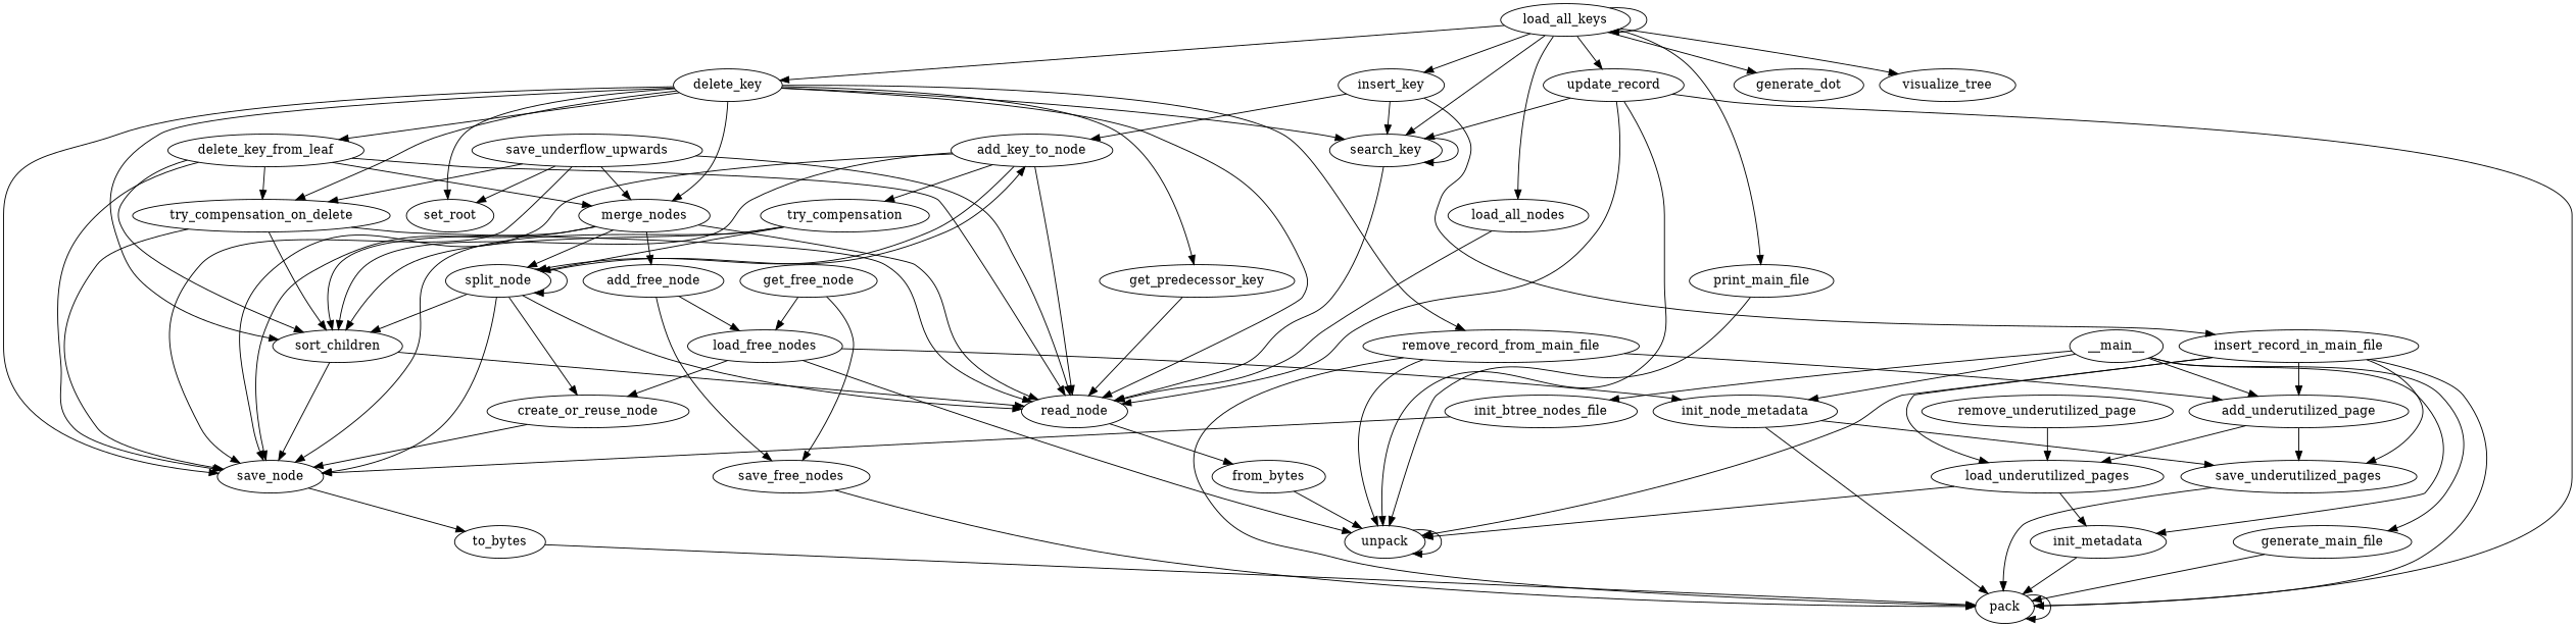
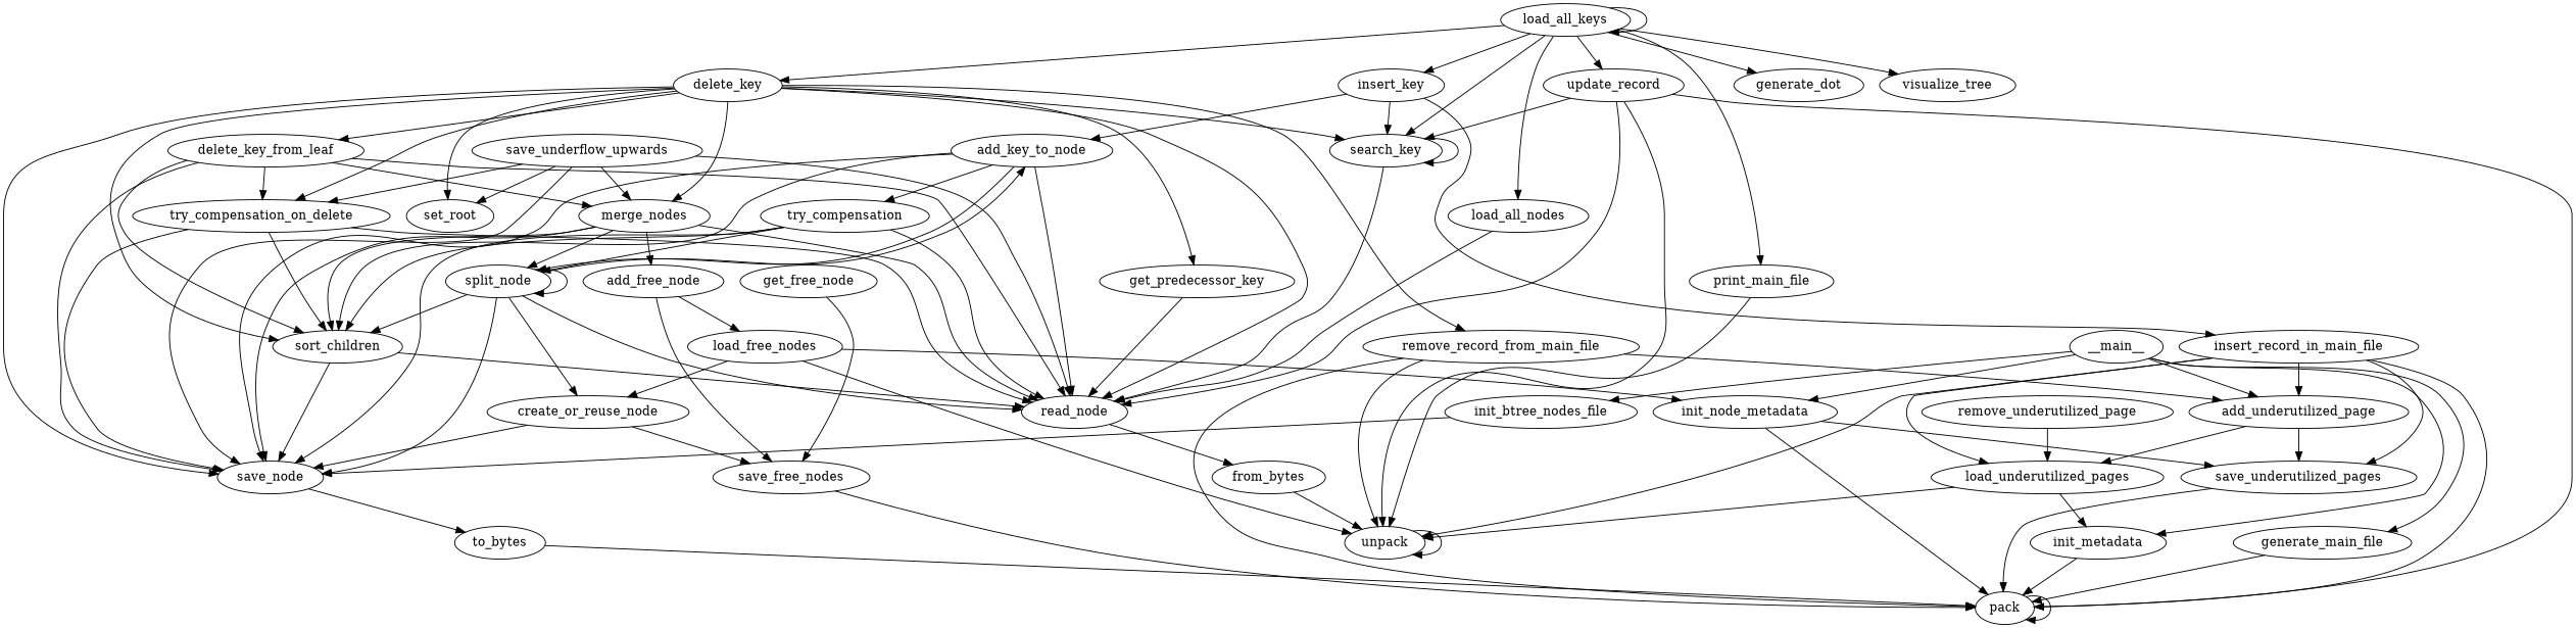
  digraph {
    pack
    unpack
    to_bytes
    from_bytes
    sort_children
    save_node
    read_node
    generate_main_file
    print_main_file
    init_btree_nodes_file
    search_key
    add_key_to_node
    split_node
    try_compensation
    create_or_reuse_node
    save_free_nodes
    insert_record_in_main_file
    load_underutilized_pages
    add_underutilized_page
    save_underutilized_pages
    init_metadata
    insert_key
    load_all_nodes
    load_free_nodes
    init_node_metadata
    delete_key
    merge_nodes
    try_compensation_on_delete
    delete_key_from_leaf
    set_root
    remove_record_from_main_file
    get_predecessor_key
    add_free_node
    n34 [label=save_underflow_upwards]
    remove_underutilized_page
    update_record
    get_free_node
    load_all_keys
    generate_dot
    visualize_tree
    __main__
    pack -> pack
    unpack -> unpack
    to_bytes -> pack
    from_bytes -> unpack
    sort_children -> save_node
    sort_children -> read_node
    save_node -> to_bytes
    read_node -> from_bytes
    generate_main_file -> pack
    print_main_file -> unpack
    init_btree_nodes_file -> save_node
    search_key -> read_node
    search_key -> search_key
    add_key_to_node -> sort_children
    add_key_to_node -> save_node
    add_key_to_node -> read_node
    add_key_to_node -> split_node
    add_key_to_node -> try_compensation
    split_node -> sort_children
    split_node -> save_node
    split_node -> read_node
    split_node -> add_key_to_node
    split_node -> split_node
    split_node -> create_or_reuse_node
    try_compensation -> sort_children
    try_compensation -> save_node
+   try_compensation -> read_node
    try_compensation -> split_node
    create_or_reuse_node -> save_node
+   create_or_reuse_node -> save_free_nodes
    save_free_nodes -> pack
    insert_record_in_main_file -> pack
    insert_record_in_main_file -> unpack
    insert_record_in_main_file -> load_underutilized_pages
    insert_record_in_main_file -> add_underutilized_page
    insert_record_in_main_file -> save_underutilized_pages
    load_underutilized_pages -> unpack
    load_underutilized_pages -> init_metadata
    add_underutilized_page -> load_underutilized_pages
    add_underutilized_page -> save_underutilized_pages
    save_underutilized_pages -> pack
    init_metadata -> pack
    insert_key -> search_key
    insert_key -> add_key_to_node
    insert_key -> insert_record_in_main_file
    load_all_nodes -> read_node
    load_free_nodes -> unpack
    load_free_nodes -> create_or_reuse_node
    load_free_nodes -> init_node_metadata
    init_node_metadata -> pack
    init_node_metadata -> save_underutilized_pages
    delete_key -> sort_children
    delete_key -> save_node
    delete_key -> read_node
    delete_key -> search_key
    delete_key -> merge_nodes
    delete_key -> try_compensation_on_delete
    delete_key -> delete_key_from_leaf
    delete_key -> set_root
    delete_key -> remove_record_from_main_file
    delete_key -> get_predecessor_key
    merge_nodes -> sort_children
    merge_nodes -> save_node
    merge_nodes -> read_node
    merge_nodes -> split_node
    merge_nodes -> add_free_node
    try_compensation_on_delete -> sort_children
    try_compensation_on_delete -> save_node
    try_compensation_on_delete -> read_node
    delete_key_from_leaf -> sort_children
    delete_key_from_leaf -> save_node
    delete_key_from_leaf -> read_node
    delete_key_from_leaf -> merge_nodes
    delete_key_from_leaf -> try_compensation_on_delete
    remove_record_from_main_file -> pack
    remove_record_from_main_file -> unpack
    remove_record_from_main_file -> add_underutilized_page
    get_predecessor_key -> read_node
    add_free_node -> save_free_nodes
    add_free_node -> load_free_nodes
    n34 -> save_node
    n34 -> read_node
    n34 -> merge_nodes
    n34 -> try_compensation_on_delete
    n34 -> set_root
    remove_underutilized_page -> load_underutilized_pages
    update_record -> pack
    update_record -> unpack
    update_record -> read_node
    update_record -> search_key
    get_free_node -> save_free_nodes
-   get_free_node -> load_free_nodes
    load_all_keys -> print_main_file
    load_all_keys -> search_key
    load_all_keys -> insert_key
    load_all_keys -> load_all_nodes
    load_all_keys -> delete_key
    load_all_keys -> update_record
    load_all_keys -> load_all_keys
    load_all_keys -> generate_dot
    load_all_keys -> visualize_tree
    __main__ -> generate_main_file
    __main__ -> init_btree_nodes_file
    __main__ -> add_underutilized_page
    __main__ -> init_metadata
    __main__ -> init_node_metadata
  }
